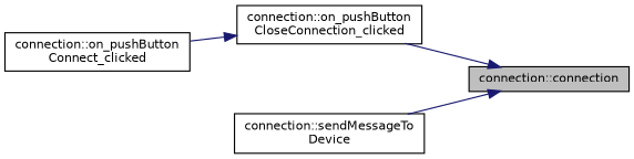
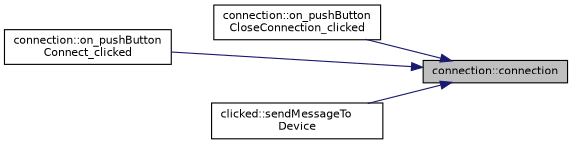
  digraph {
    rankdir=RL
    node [color=black fillcolor=white fontname=Helvetica fontsize=10 shape=record style=filled]
    edge [color=midnightblue dir=back fontname=Helvetica fontsize=10 labelfontname=Helvetica labelfontsize=10 style=solid]
    n1 [fillcolor=grey75 fontcolor=black height=0.2 label="connection::connection" width=0.4]
    n2 [height=0.2 label="connection::on_pushButton\lCloseConnection_clicked" width=0.4]
    n3 [height=0.2 label="connection::on_pushButton\lConnect_clicked" width=0.4]
-   n4 [height=0.2 label="connection::sendMessageTo\lDevice" width=0.4]
+   n4 [height=0.2 label="clicked::sendMessageTo\lDevice" width=0.4]
    n1 -> n2
-   n2 -> n3
+   n1 -> n3
    n1 -> n4
  }
